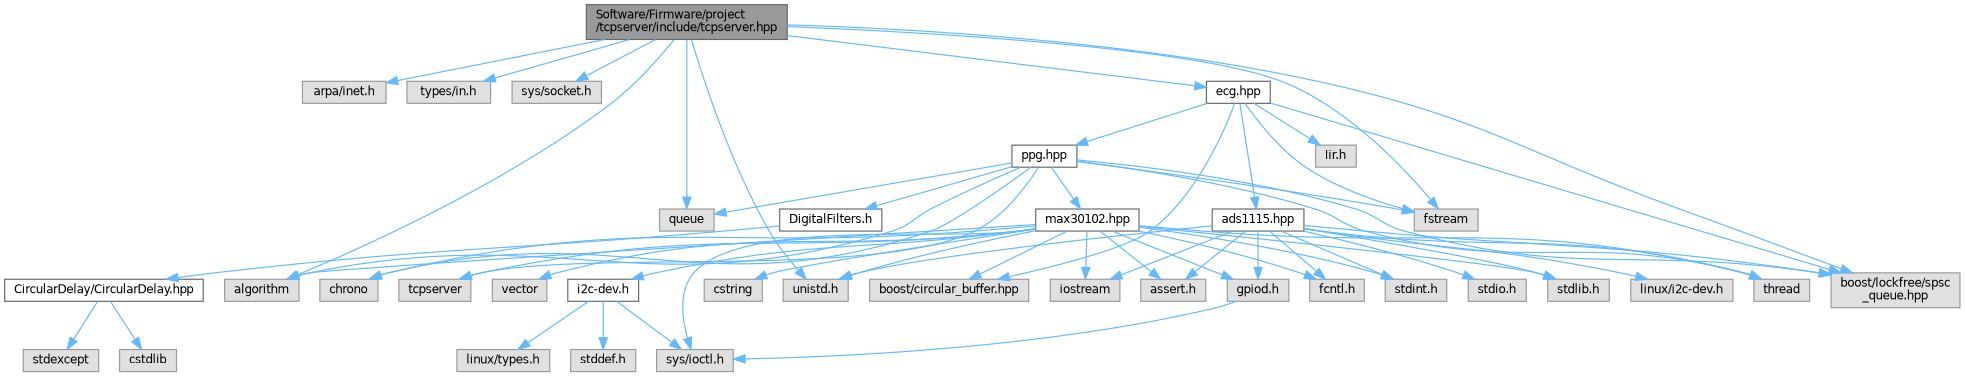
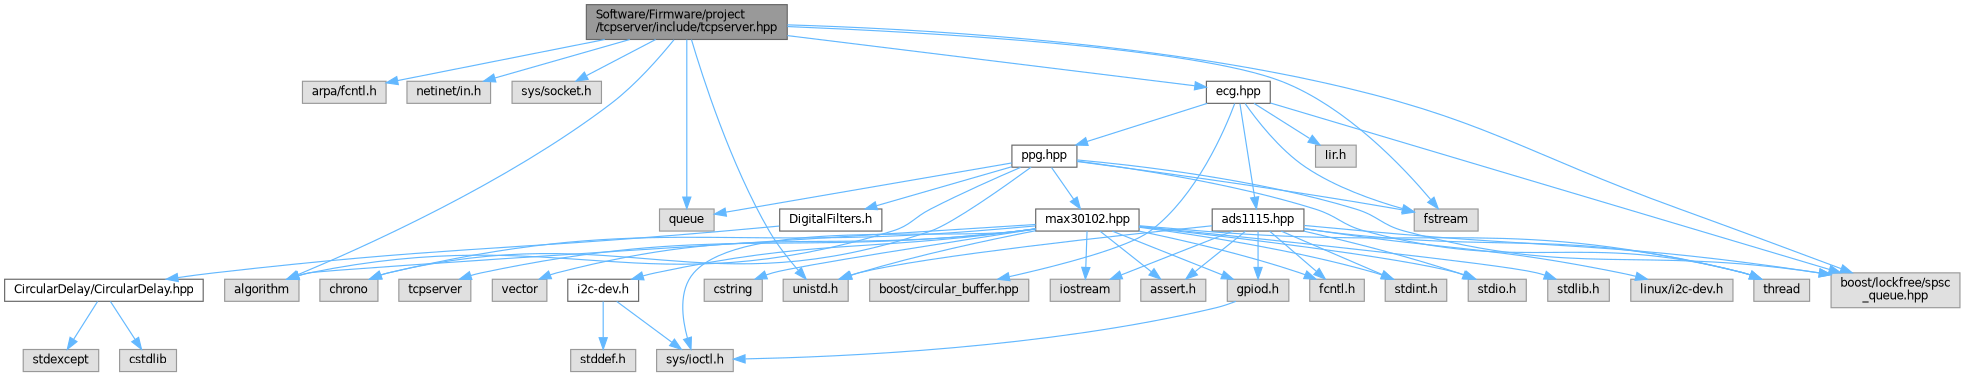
  digraph {
    node [color=grey60 fillcolor="#E0E0E0" fontname=Helvetica fontsize=10 shape=box style=filled]
    edge [color=steelblue1 fontname=Helvetica fontsize=10 labelfontname=Helvetica labelfontsize=10 style=solid]
    n1 [color=gray40 fillcolor=grey60 fontcolor=black height=0.2 label="Software/Firmware/project\l/tcpserver/include/tcpserver.hpp" width=0.4]
-   n2 [height=0.2 label="arpa/inet.h" width=0.4]
-   n3 [height=0.2 label="types/in.h" width=0.4]
+   n2 [height=0.2 label="arpa/fcntl.h" width=0.4]
+   n3 [height=0.2 label="netinet/in.h" width=0.4]
    n4 [height=0.2 label="sys/socket.h" width=0.4]
    n5 [height=0.2 label="unistd.h" width=0.4]
    n6 [height=0.2 label=algorithm width=0.4]
    n7 [height=0.2 label="boost/lockfree/spsc\l_queue.hpp" width=0.4]
    n8 [height=0.2 label=fstream width=0.4]
    n9 [height=0.2 label=queue width=0.4]
    n10 [color=grey40 fillcolor=white height=0.2 label="ecg.hpp" width=0.4]
    n11 [height=0.2 label="boost/circular_buffer.hpp" width=0.4]
    n12 [height=0.2 label="Iir.h" width=0.4]
    n13 [color=grey40 fillcolor=white height=0.2 label="ads1115.hpp" width=0.4]
    n14 [color=grey40 fillcolor=white height=0.2 label="ppg.hpp" width=0.4]
    n15 [height=0.2 label="assert.h" width=0.4]
    n16 [height=0.2 label="fcntl.h" width=0.4]
    n17 [height=0.2 label="gpiod.h" width=0.4]
    n18 [height=0.2 label="linux/i2c-dev.h" width=0.4]
    n19 [height=0.2 label="stdint.h" width=0.4]
    n20 [height=0.2 label="stdio.h" width=0.4]
    n21 [height=0.2 label="stdlib.h" width=0.4]
    n22 [height=0.2 label=iostream width=0.4]
    n23 [height=0.2 label=thread width=0.4]
    n24 [height=0.2 label=chrono width=0.4]
    n25 [height=0.2 label=tcpserver width=0.4]
    n26 [color=grey40 fillcolor=white height=0.2 label="DigitalFilters.h" width=0.4]
    n27 [color=grey40 fillcolor=white height=0.2 label="max30102.hpp" width=0.4]
    n28 [height=0.2 label="sys/ioctl.h" width=0.4]
    n29 [color=grey40 fillcolor=white height=0.2 label="CircularDelay/CircularDelay.hpp" width=0.4]
    n30 [height=0.2 label=cstring width=0.4]
    n31 [height=0.2 label=vector width=0.4]
    n32 [color=grey40 fillcolor=white height=0.2 label="i2c-dev.h" width=0.4]
    n33 [height=0.2 label=stdexcept width=0.4]
    n34 [height=0.2 label=cstdlib width=0.4]
-   n35 [height=0.2 label="linux/types.h" width=0.4]
    n36 [height=0.2 label="stddef.h" width=0.4]
    n1 -> n2
    n1 -> n3
    n1 -> n4
    n1 -> n5
    n1 -> n6
    n1 -> n7
    n1 -> n8
    n1 -> n9
    n1 -> n10
    n10 -> n7
    n10 -> n8
    n10 -> n11
    n10 -> n12
    n10 -> n13
    n10 -> n14
    n13 -> n5
    n13 -> n7
    n13 -> n15
    n13 -> n16
    n13 -> n17
    n13 -> n18
    n13 -> n19
    n13 -> n20
-   n13 -> n21
    n13 -> n22
    n13 -> n23
    n14 -> n6
    n14 -> n7
    n14 -> n8
    n14 -> n9
    n14 -> n23
    n14 -> n24
-   n14 -> n25
    n14 -> n26
    n14 -> n27
    n17 -> n28
    n26 -> n29
    n27 -> n5
    n27 -> n6
    n27 -> n15
    n27 -> n16
    n27 -> n17
    n27 -> n19
-   n27 -> n11
+   n27 -> n20
    n27 -> n21
    n27 -> n22
    n27 -> n23
    n27 -> n24
    n27 -> n25
    n27 -> n28
    n27 -> n30
    n27 -> n31
    n27 -> n32
    n29 -> n33
    n29 -> n34
    n32 -> n28
-   n32 -> n35
    n32 -> n36
  }
